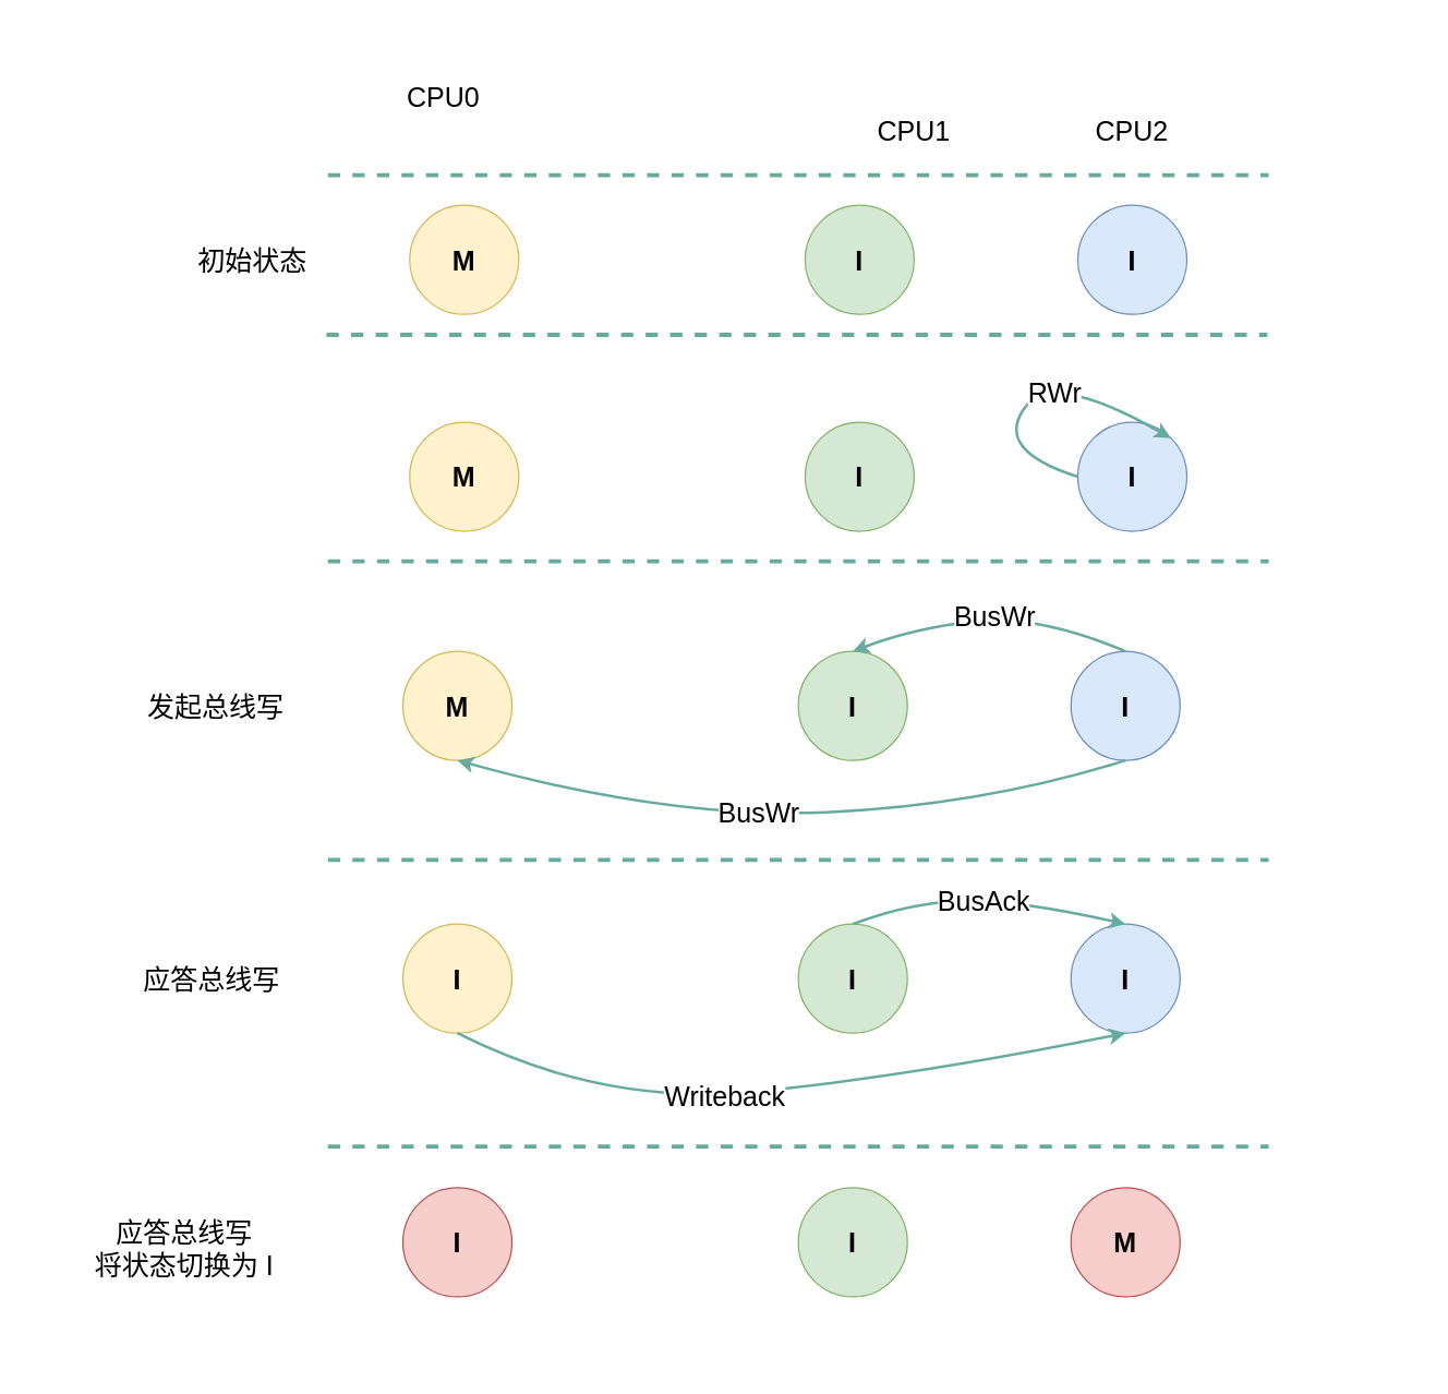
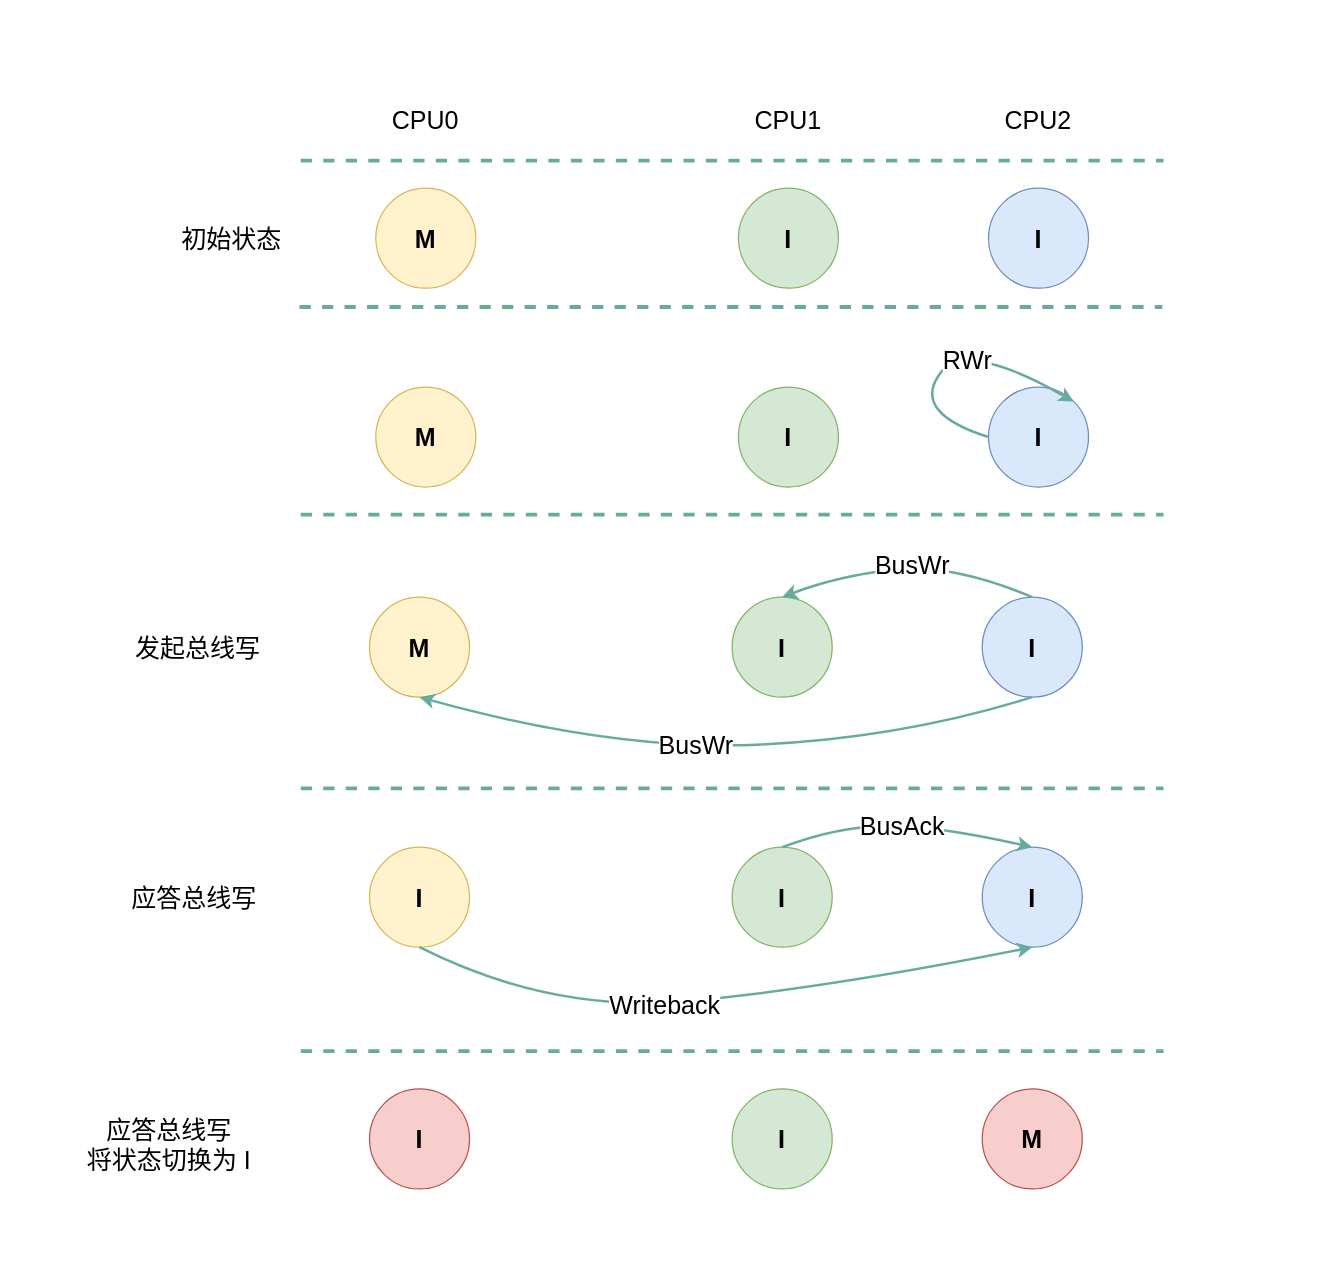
  <mxCell id="0" />
  <mxCell id="1" parent="0" />
  <mxCell id="2" value="M" style="ellipse;whiteSpace=wrap;html=1;aspect=fixed;fontStyle=1;fontSize=20;fillColor=#fff2cc;strokeColor=#d6b656;" parent="1" vertex="1"><mxGeometry x="300" y="150" width="80" height="80" as="geometry" /></mxCell>
  <mxCell id="3" value="I" style="ellipse;whiteSpace=wrap;html=1;aspect=fixed;fontStyle=1;fontSize=20;fillColor=#d5e8d4;strokeColor=#82b366;" parent="1" vertex="1"><mxGeometry x="590" y="150" width="80" height="80" as="geometry" /></mxCell>
  <mxCell id="4" value="I" style="ellipse;whiteSpace=wrap;html=1;aspect=fixed;fillColor=#dae8fc;strokeColor=#6c8ebf;fontStyle=1;fontSize=20;" parent="1" vertex="1"><mxGeometry x="790" y="150" width="80" height="80" as="geometry" /></mxCell>
- <mxCell id="5" value="CPU0" style="text;html=1;strokeColor=none;fillColor=none;align=center;verticalAlign=middle;whiteSpace=wrap;rounded=0;fontSize=20;" parent="1" vertex="1"><mxGeometry x="295" y="55" width="60" height="30" as="geometry" /></mxCell>
- <mxCell id="6" value="CPU1" style="text;html=1;strokeColor=none;fillColor=none;align=center;verticalAlign=middle;whiteSpace=wrap;rounded=0;fontSize=20;" parent="1" vertex="1"><mxGeometry x="640" y="80" width="60" height="30" as="geometry" /></mxCell>
+ <mxCell id="5" value="CPU0" style="text;html=1;strokeColor=none;fillColor=none;align=center;verticalAlign=middle;whiteSpace=wrap;rounded=0;fontSize=20;" parent="1" vertex="1"><mxGeometry x="310" y="80" width="60" height="30" as="geometry" /></mxCell>
+ <mxCell id="6" value="CPU1" style="text;html=1;strokeColor=none;fillColor=none;align=center;verticalAlign=middle;whiteSpace=wrap;rounded=0;fontSize=20;" parent="1" vertex="1"><mxGeometry x="600" y="80" width="60" height="30" as="geometry" /></mxCell>
  <mxCell id="7" value="CPU2" style="text;html=1;strokeColor=none;fillColor=none;align=center;verticalAlign=middle;whiteSpace=wrap;rounded=0;fontSize=20;" parent="1" vertex="1"><mxGeometry x="800" y="80" width="60" height="30" as="geometry" /></mxCell>
  <mxCell id="8" value="" style="endArrow=none;dashed=1;html=1;rounded=0;fontSize=20;strokeWidth=3;strokeColor=#67AB9F;" parent="1" edge="1"><mxGeometry width="50" height="50" relative="1" as="geometry"><mxPoint x="240" y="128" as="sourcePoint" /><mxPoint x="930" y="128" as="targetPoint" /></mxGeometry></mxCell>
  <mxCell id="9" value="" style="endArrow=none;dashed=1;html=1;rounded=0;fontSize=20;strokeWidth=3;strokeColor=#67AB9F;" parent="1" edge="1"><mxGeometry width="50" height="50" relative="1" as="geometry"><mxPoint x="239" y="245" as="sourcePoint" /><mxPoint x="929" y="245" as="targetPoint" /></mxGeometry></mxCell>
  <mxCell id="10" value="初始状态" style="text;html=1;strokeColor=none;fillColor=none;align=center;verticalAlign=middle;whiteSpace=wrap;rounded=0;fontSize=20;" parent="1" vertex="1"><mxGeometry x="135" y="175" width="100" height="30" as="geometry" /></mxCell>
  <mxCell id="11" value="M" style="ellipse;whiteSpace=wrap;html=1;aspect=fixed;fontStyle=1;fontSize=20;fillColor=#fff2cc;strokeColor=#d6b656;" parent="1" vertex="1"><mxGeometry x="300" y="309" width="80" height="80" as="geometry" /></mxCell>
  <mxCell id="12" value="I" style="ellipse;whiteSpace=wrap;html=1;aspect=fixed;fontStyle=1;fontSize=20;fillColor=#d5e8d4;strokeColor=#82b366;" parent="1" vertex="1"><mxGeometry x="590" y="309" width="80" height="80" as="geometry" /></mxCell>
  <mxCell id="13" value="I" style="ellipse;whiteSpace=wrap;html=1;aspect=fixed;fillColor=#dae8fc;strokeColor=#6c8ebf;fontStyle=1;fontSize=20;" parent="1" vertex="1"><mxGeometry x="790" y="309" width="80" height="80" as="geometry" /></mxCell>
  <mxCell id="14" value="M" style="ellipse;whiteSpace=wrap;html=1;aspect=fixed;fontStyle=1;fontSize=20;fillColor=#fff2cc;strokeColor=#d6b656;" parent="1" vertex="1"><mxGeometry x="295" y="477" width="80" height="80" as="geometry" /></mxCell>
  <mxCell id="15" value="I" style="ellipse;whiteSpace=wrap;html=1;aspect=fixed;fontStyle=1;fontSize=20;fillColor=#d5e8d4;strokeColor=#82b366;" parent="1" vertex="1"><mxGeometry x="585" y="477" width="80" height="80" as="geometry" /></mxCell>
  <mxCell id="16" value="I" style="ellipse;whiteSpace=wrap;html=1;aspect=fixed;fillColor=#dae8fc;strokeColor=#6c8ebf;fontStyle=1;fontSize=20;" parent="1" vertex="1"><mxGeometry x="785" y="477" width="80" height="80" as="geometry" /></mxCell>
  <mxCell id="17" value="" style="endArrow=none;dashed=1;html=1;rounded=0;fontSize=20;strokeWidth=3;strokeColor=#67AB9F;" parent="1" edge="1"><mxGeometry width="50" height="50" relative="1" as="geometry"><mxPoint x="240" y="411" as="sourcePoint" /><mxPoint x="930" y="411" as="targetPoint" /></mxGeometry></mxCell>
  <mxCell id="18" value="I" style="ellipse;whiteSpace=wrap;html=1;aspect=fixed;fontStyle=1;fontSize=20;fillColor=#fff2cc;strokeColor=#d6b656;" parent="1" vertex="1"><mxGeometry x="295" y="677" width="80" height="80" as="geometry" /></mxCell>
  <mxCell id="19" value="I" style="ellipse;whiteSpace=wrap;html=1;aspect=fixed;fontStyle=1;fontSize=20;fillColor=#d5e8d4;strokeColor=#82b366;" parent="1" vertex="1"><mxGeometry x="585" y="677" width="80" height="80" as="geometry" /></mxCell>
  <mxCell id="20" value="I" style="ellipse;whiteSpace=wrap;html=1;aspect=fixed;fillColor=#dae8fc;strokeColor=#6c8ebf;fontStyle=1;fontSize=20;" parent="1" vertex="1"><mxGeometry x="785" y="677" width="80" height="80" as="geometry" /></mxCell>
  <mxCell id="21" value="" style="endArrow=none;dashed=1;html=1;rounded=0;fontSize=20;strokeWidth=3;strokeColor=#67AB9F;" parent="1" edge="1"><mxGeometry width="50" height="50" relative="1" as="geometry"><mxPoint x="240" y="630" as="sourcePoint" /><mxPoint x="930" y="630" as="targetPoint" /></mxGeometry></mxCell>
  <mxCell id="22" value="I" style="ellipse;whiteSpace=wrap;html=1;aspect=fixed;fontStyle=1;fontSize=20;fillColor=#f8cecc;strokeColor=#b85450;" parent="1" vertex="1"><mxGeometry x="295" y="870.32" width="80" height="80" as="geometry" /></mxCell>
  <mxCell id="23" value="I" style="ellipse;whiteSpace=wrap;html=1;aspect=fixed;fontStyle=1;fontSize=20;fillColor=#d5e8d4;strokeColor=#82b366;" parent="1" vertex="1"><mxGeometry x="585" y="870.32" width="80" height="80" as="geometry" /></mxCell>
  <mxCell id="24" value="M" style="ellipse;whiteSpace=wrap;html=1;aspect=fixed;fillColor=#f8cecc;strokeColor=#b85450;fontStyle=1;fontSize=20;" parent="1" vertex="1"><mxGeometry x="785" y="870.32" width="80" height="80" as="geometry" /></mxCell>
  <mxCell id="25" value="" style="endArrow=none;dashed=1;html=1;rounded=0;fontSize=20;strokeWidth=3;strokeColor=#67AB9F;" parent="1" edge="1"><mxGeometry width="50" height="50" relative="1" as="geometry"><mxPoint x="240" y="840" as="sourcePoint" /><mxPoint x="930" y="840" as="targetPoint" /></mxGeometry></mxCell>
  <mxCell id="26" value="发起总线写" style="text;html=1;strokeColor=none;fillColor=none;align=center;verticalAlign=middle;whiteSpace=wrap;rounded=0;fontSize=20;" parent="1" vertex="1"><mxGeometry x="93" y="502" width="130" height="30" as="geometry" /></mxCell>
  <mxCell id="27" value="应答总线写" style="text;html=1;strokeColor=none;fillColor=none;align=center;verticalAlign=middle;whiteSpace=wrap;rounded=0;fontSize=20;" parent="1" vertex="1"><mxGeometry x="90" y="702" width="130" height="30" as="geometry" /></mxCell>
  <mxCell id="28" value="应答总线写&lt;br&gt;将状态切换为 I" style="text;html=1;strokeColor=none;fillColor=none;align=center;verticalAlign=middle;whiteSpace=wrap;rounded=0;fontSize=20;" parent="1" vertex="1"><mxGeometry x="60" y="882.32" width="150" height="64.68" as="geometry" /></mxCell>
  <mxCell id="29" value="" style="shape=waypoint;sketch=0;fillStyle=solid;size=6;pointerEvents=1;points=[];fillColor=none;resizable=0;rotatable=0;perimeter=centerPerimeter;snapToPoint=1;fontSize=20;strokeColor=none;" parent="1" vertex="1"><mxGeometry x="20" y="20" width="40" height="40" as="geometry" /></mxCell>
  <mxCell id="30" value="" style="shape=waypoint;sketch=0;fillStyle=solid;size=6;pointerEvents=1;points=[];fillColor=none;resizable=0;rotatable=0;perimeter=centerPerimeter;snapToPoint=1;fontSize=20;strokeColor=none;" parent="1" vertex="1"><mxGeometry x="1000" y="960" width="40" height="40" as="geometry" /></mxCell>
  <mxCell id="31" value="" style="curved=1;endArrow=classic;html=1;rounded=0;exitX=0;exitY=0.5;exitDx=0;exitDy=0;entryX=1;entryY=0;entryDx=0;entryDy=0;strokeWidth=2;strokeColor=#67AB9F;" parent="1" source="13" target="13" edge="1"><mxGeometry width="50" height="50" relative="1" as="geometry"><mxPoint x="690" y="320" as="sourcePoint" /><mxPoint x="740" y="270" as="targetPoint" /><Array as="points"><mxPoint x="730" y="330" /><mxPoint x="770" y="270" /></Array></mxGeometry></mxCell>
  <mxCell id="32" value="RWr" style="edgeLabel;html=1;align=center;verticalAlign=middle;resizable=0;points=[];fontSize=20;" parent="31" vertex="1" connectable="0"><mxGeometry x="0.037" y="-11" relative="1" as="geometry"><mxPoint as="offset" /></mxGeometry></mxCell>
  <mxCell id="33" value="" style="curved=1;endArrow=classic;html=1;rounded=0;fontSize=20;exitX=0.5;exitY=0;exitDx=0;exitDy=0;entryX=0.5;entryY=0;entryDx=0;entryDy=0;strokeWidth=2;strokeColor=#67AB9F;" parent="1" source="16" target="15" edge="1"><mxGeometry width="50" height="50" relative="1" as="geometry"><mxPoint x="690" y="320" as="sourcePoint" /><mxPoint x="740" y="270" as="targetPoint" /><Array as="points"><mxPoint x="760" y="450" /><mxPoint x="670" y="460" /></Array></mxGeometry></mxCell>
  <mxCell id="34" value="BusWr" style="edgeLabel;html=1;align=center;verticalAlign=middle;resizable=0;points=[];fontSize=20;" parent="33" vertex="1" connectable="0"><mxGeometry x="-0.021" y="-3" relative="1" as="geometry"><mxPoint as="offset" /></mxGeometry></mxCell>
  <mxCell id="35" value="" style="curved=1;endArrow=classic;html=1;rounded=0;fontSize=20;exitX=0.5;exitY=1;exitDx=0;exitDy=0;entryX=0.5;entryY=1;entryDx=0;entryDy=0;strokeColor=#67AB9F;strokeWidth=2;" parent="1" source="16" target="14" edge="1"><mxGeometry width="50" height="50" relative="1" as="geometry"><mxPoint x="690" y="320" as="sourcePoint" /><mxPoint x="740" y="270" as="targetPoint" /><Array as="points"><mxPoint x="720" y="590" /><mxPoint x="490" y="600" /></Array></mxGeometry></mxCell>
  <mxCell id="36" value="BusWr" style="edgeLabel;html=1;align=center;verticalAlign=middle;resizable=0;points=[];fontSize=20;" parent="35" vertex="1" connectable="0"><mxGeometry x="0.098" y="-3" relative="1" as="geometry"><mxPoint as="offset" /></mxGeometry></mxCell>
  <mxCell id="37" value="" style="curved=1;endArrow=classic;html=1;rounded=0;strokeColor=#67AB9F;strokeWidth=2;fontSize=20;exitX=0.5;exitY=1;exitDx=0;exitDy=0;entryX=0.5;entryY=1;entryDx=0;entryDy=0;" parent="1" source="18" target="20" edge="1"><mxGeometry width="50" height="50" relative="1" as="geometry"><mxPoint x="470" y="790" as="sourcePoint" /><mxPoint x="520" y="740" as="targetPoint" /><Array as="points"><mxPoint x="440" y="810" /><mxPoint x="660" y="790" /></Array></mxGeometry></mxCell>
  <mxCell id="38" value="Writeback" style="edgeLabel;html=1;align=center;verticalAlign=middle;resizable=0;points=[];fontSize=20;" parent="37" vertex="1" connectable="0"><mxGeometry x="-0.18" y="-1" relative="1" as="geometry"><mxPoint as="offset" /></mxGeometry></mxCell>
  <mxCell id="39" value="" style="curved=1;endArrow=classic;html=1;rounded=0;strokeColor=#67AB9F;strokeWidth=2;fontSize=20;exitX=0.5;exitY=0;exitDx=0;exitDy=0;entryX=0.5;entryY=0;entryDx=0;entryDy=0;" parent="1" source="19" target="20" edge="1"><mxGeometry width="50" height="50" relative="1" as="geometry"><mxPoint x="480" y="740" as="sourcePoint" /><mxPoint x="530" y="690" as="targetPoint" /><Array as="points"><mxPoint x="670" y="660" /><mxPoint x="750" y="660" /></Array></mxGeometry></mxCell>
  <mxCell id="40" value="BusAck" style="edgeLabel;html=1;align=center;verticalAlign=middle;resizable=0;points=[];fontSize=20;" parent="39" vertex="1" connectable="0"><mxGeometry x="-0.033" y="1" relative="1" as="geometry"><mxPoint as="offset" /></mxGeometry></mxCell>
